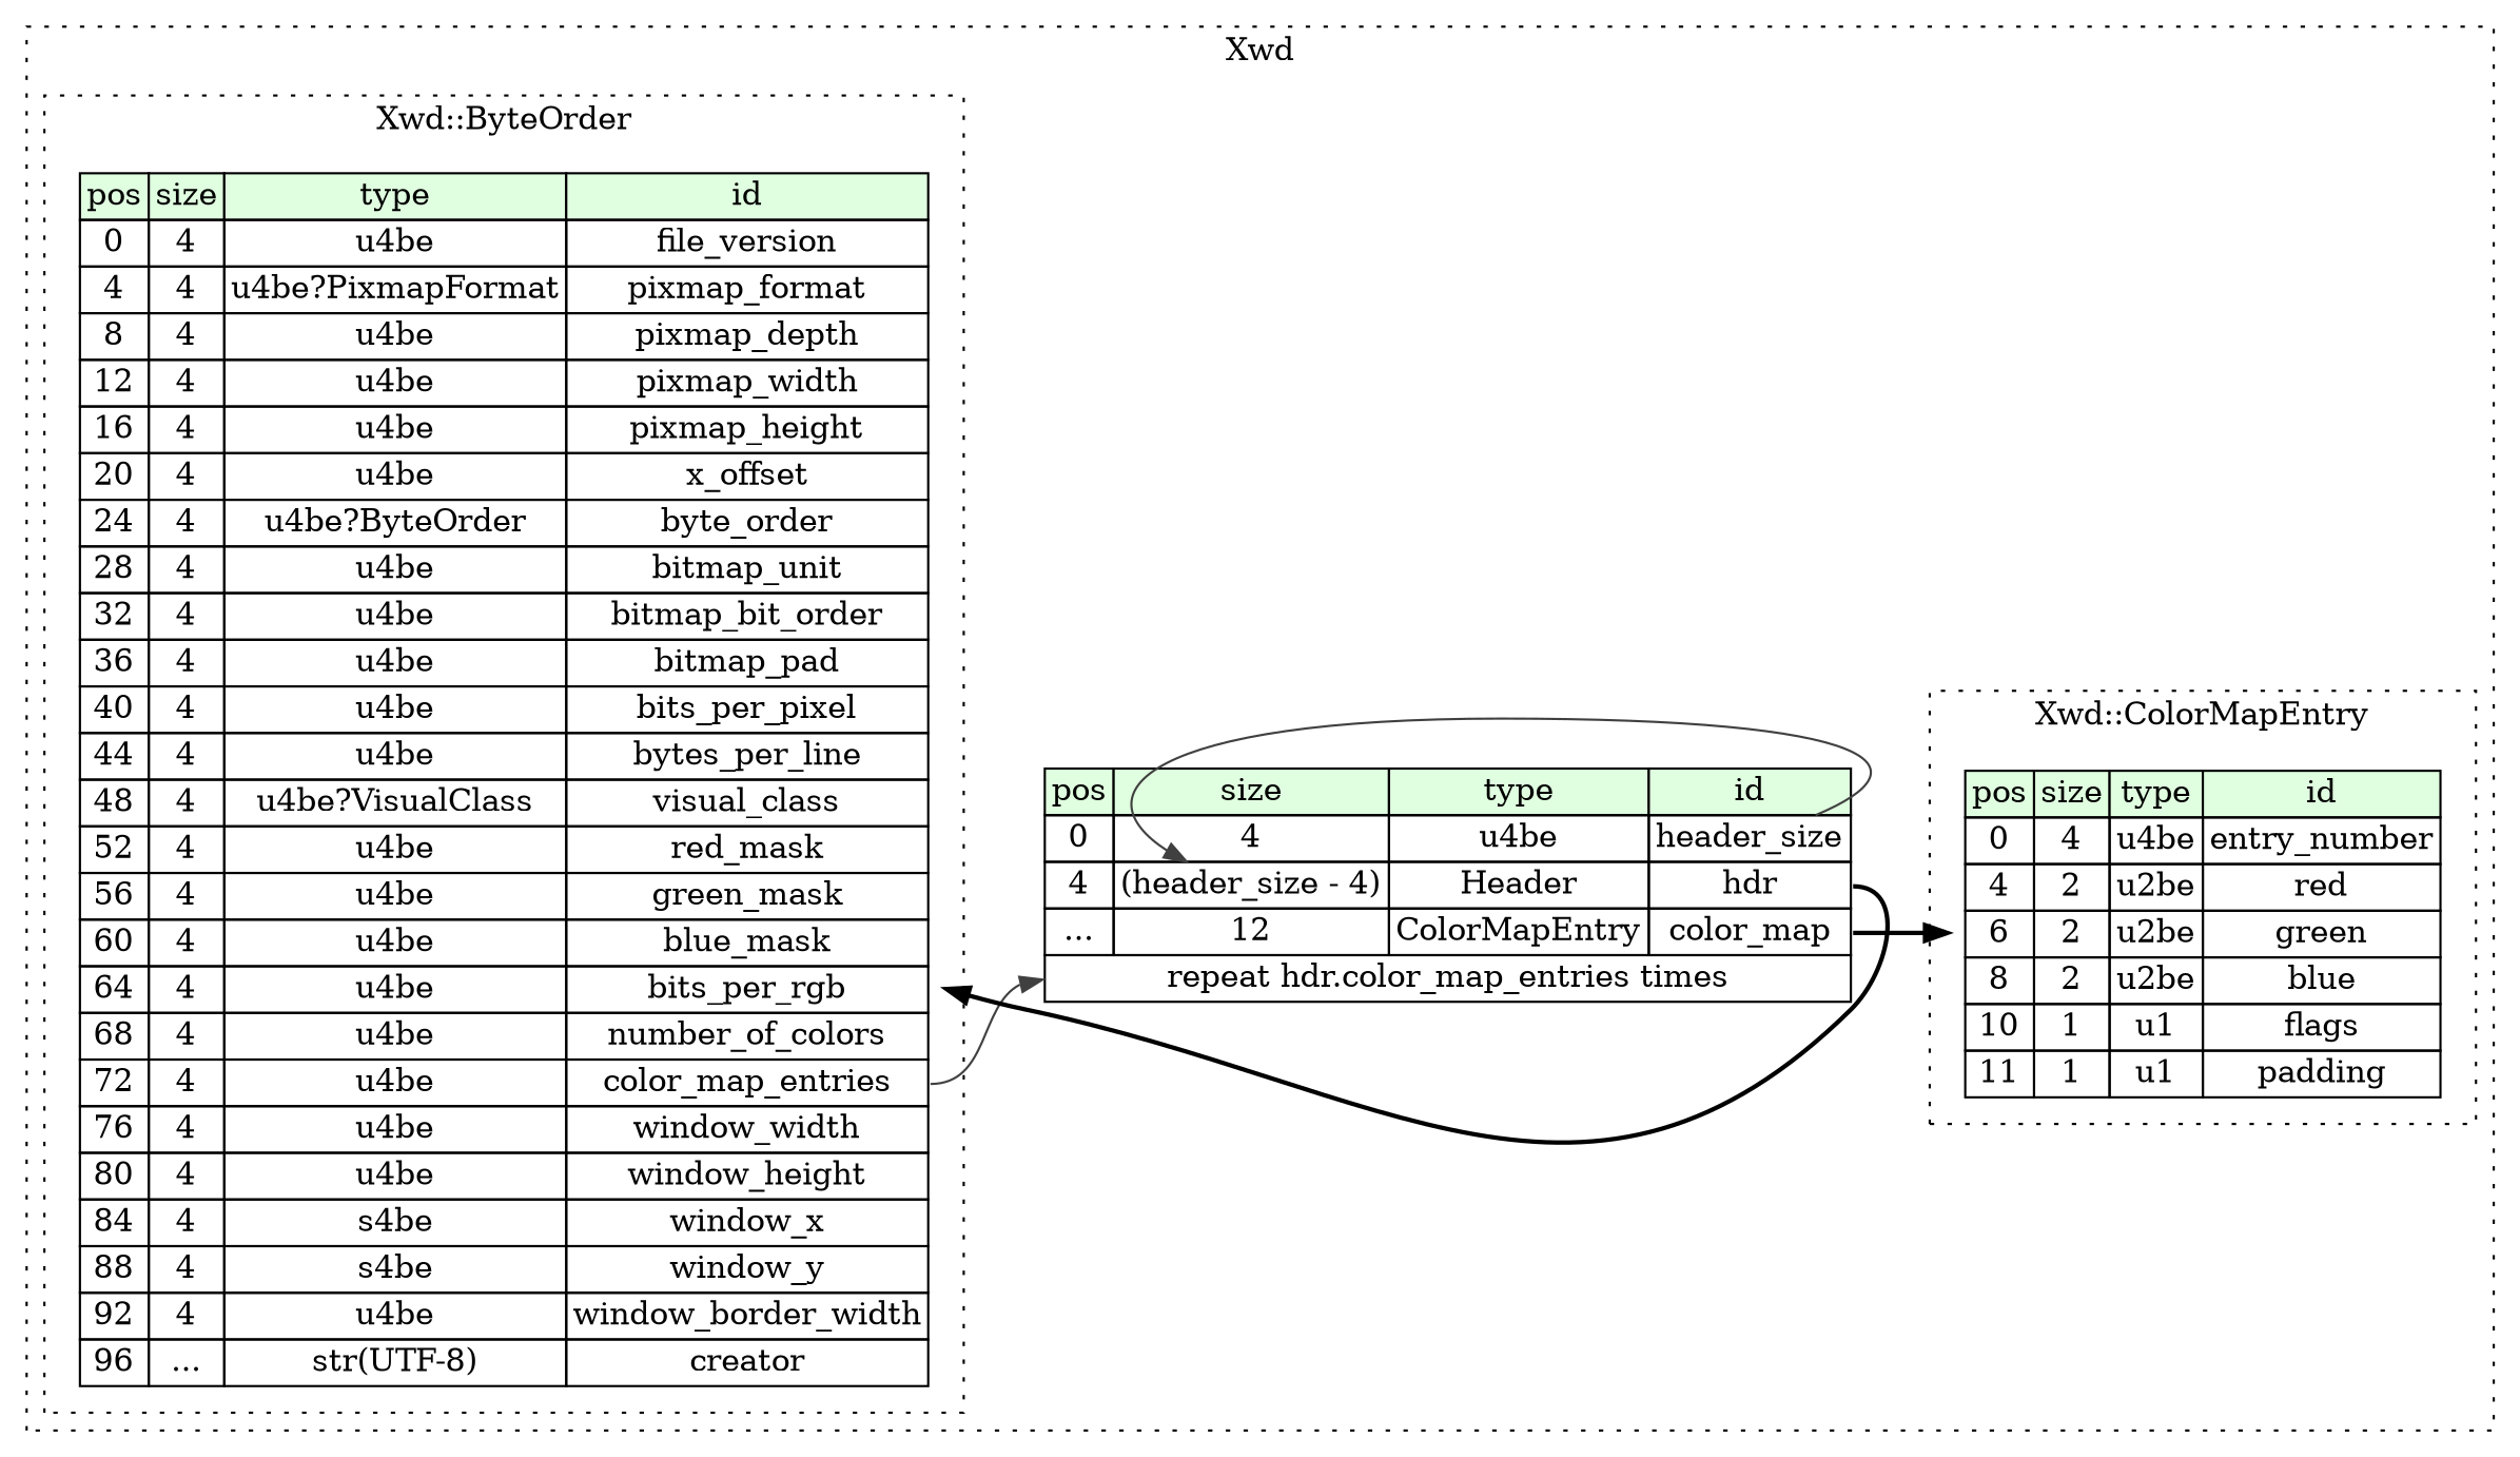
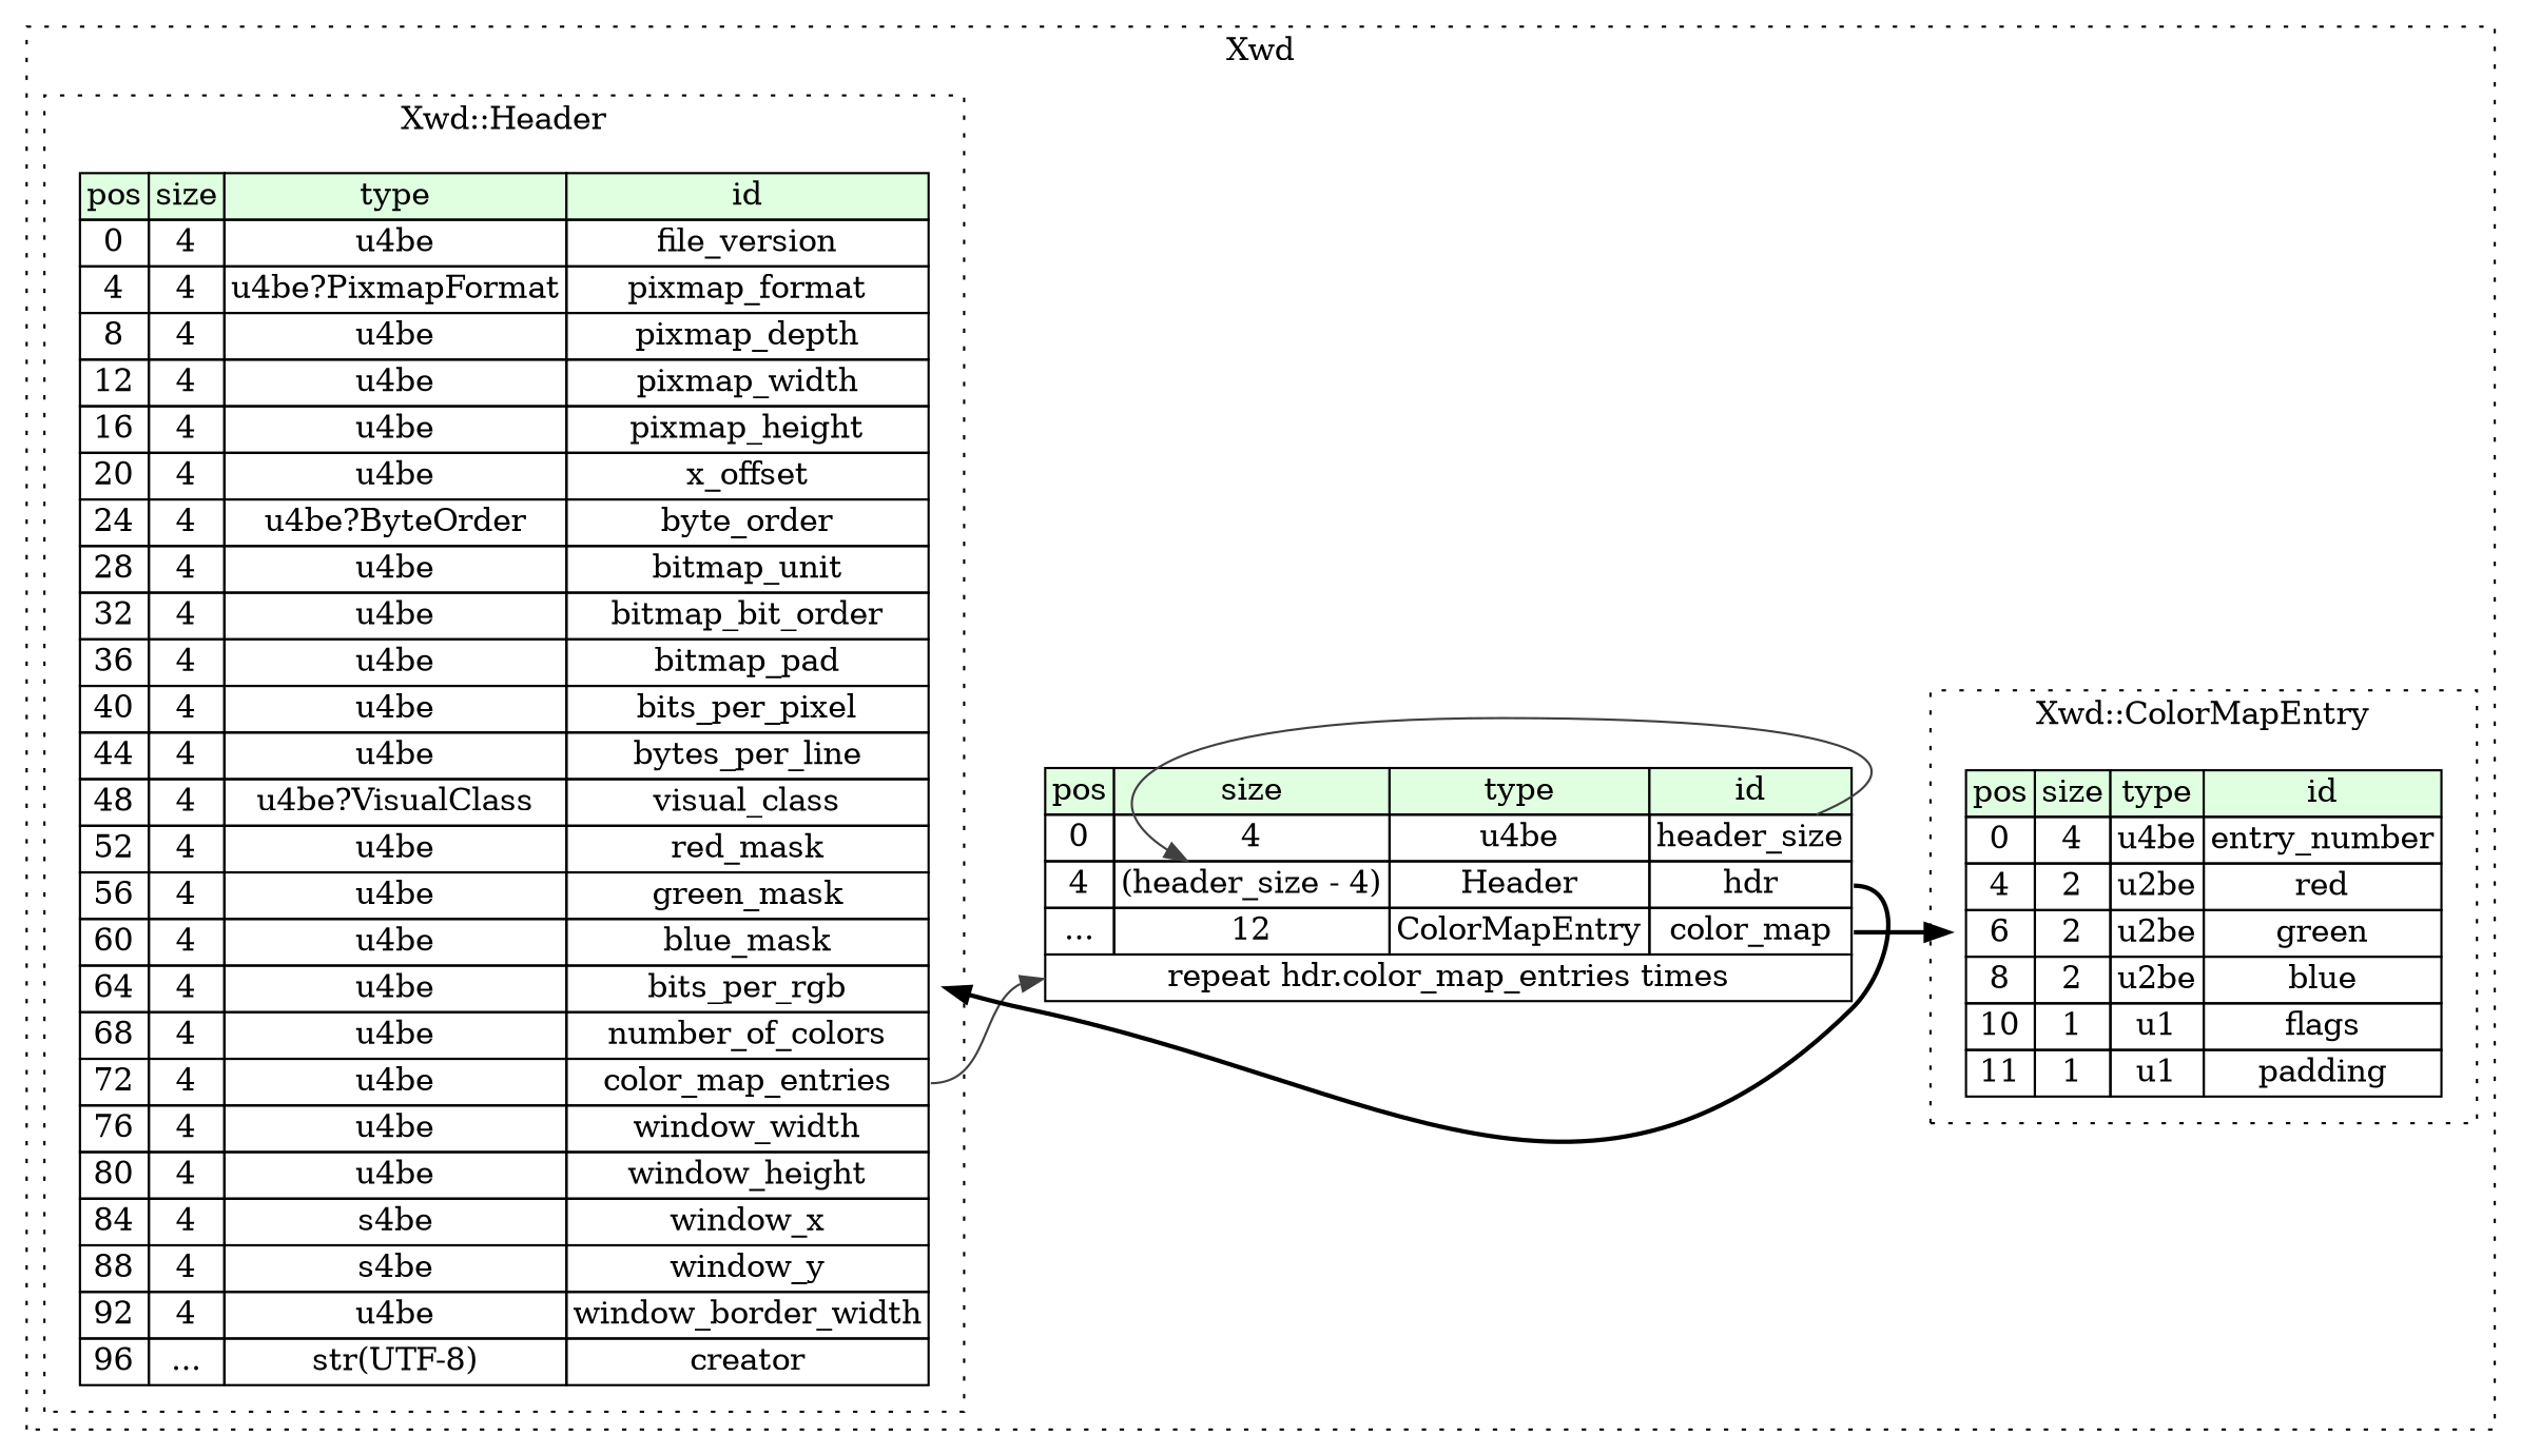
  digraph {
    rankdir=LR
    node [shape=plaintext]
    n1 [label=<<TABLE BORDER="0" CELLBORDER="1" CELLSPACING="0"> 				<TR><TD BGCOLOR="#E0FFE0">pos</TD><TD BGCOLOR="#E0FFE0">size</TD><TD BGCOLOR="#E0FFE0">type</TD><TD BGCOLOR="#E0FFE0">id</TD></TR> 				<TR><TD PORT="file_version_pos">0</TD><TD PORT="file_version_size">4</TD><TD>u4be</TD><TD PORT="file_version_type">file_version</TD></TR> 				<TR><TD PORT="pixmap_format_pos">4</TD><TD PORT="pixmap_format_size">4</TD><TD>u4be?PixmapFormat</TD><TD PORT="pixmap_format_type">pixmap_format</TD></TR> 				<TR><TD PORT="pixmap_depth_pos">8</TD><TD PORT="pixmap_depth_size">4</TD><TD>u4be</TD><TD PORT="pixmap_depth_type">pixmap_depth</TD></TR> 				<TR><TD PORT="pixmap_width_pos">12</TD><TD PORT="pixmap_width_size">4</TD><TD>u4be</TD><TD PORT="pixmap_width_type">pixmap_width</TD></TR> 				<TR><TD PORT="pixmap_height_pos">16</TD><TD PORT="pixmap_height_size">4</TD><TD>u4be</TD><TD PORT="pixmap_height_type">pixmap_height</TD></TR> 				<TR><TD PORT="x_offset_pos">20</TD><TD PORT="x_offset_size">4</TD><TD>u4be</TD><TD PORT="x_offset_type">x_offset</TD></TR> 				<TR><TD PORT="byte_order_pos">24</TD><TD PORT="byte_order_size">4</TD><TD>u4be?ByteOrder</TD><TD PORT="byte_order_type">byte_order</TD></TR> 				<TR><TD PORT="bitmap_unit_pos">28</TD><TD PORT="bitmap_unit_size">4</TD><TD>u4be</TD><TD PORT="bitmap_unit_type">bitmap_unit</TD></TR> 				<TR><TD PORT="bitmap_bit_order_pos">32</TD><TD PORT="bitmap_bit_order_size">4</TD><TD>u4be</TD><TD PORT="bitmap_bit_order_type">bitmap_bit_order</TD></TR> 				<TR><TD PORT="bitmap_pad_pos">36</TD><TD PORT="bitmap_pad_size">4</TD><TD>u4be</TD><TD PORT="bitmap_pad_type">bitmap_pad</TD></TR> 				<TR><TD PORT="bits_per_pixel_pos">40</TD><TD PORT="bits_per_pixel_size">4</TD><TD>u4be</TD><TD PORT="bits_per_pixel_type">bits_per_pixel</TD></TR> 				<TR><TD PORT="bytes_per_line_pos">44</TD><TD PORT="bytes_per_line_size">4</TD><TD>u4be</TD><TD PORT="bytes_per_line_type">bytes_per_line</TD></TR> 				<TR><TD PORT="visual_class_pos">48</TD><TD PORT="visual_class_size">4</TD><TD>u4be?VisualClass</TD><TD PORT="visual_class_type">visual_class</TD></TR> 				<TR><TD PORT="red_mask_pos">52</TD><TD PORT="red_mask_size">4</TD><TD>u4be</TD><TD PORT="red_mask_type">red_mask</TD></TR> 				<TR><TD PORT="green_mask_pos">56</TD><TD PORT="green_mask_size">4</TD><TD>u4be</TD><TD PORT="green_mask_type">green_mask</TD></TR> 				<TR><TD PORT="blue_mask_pos">60</TD><TD PORT="blue_mask_size">4</TD><TD>u4be</TD><TD PORT="blue_mask_type">blue_mask</TD></TR> 				<TR><TD PORT="bits_per_rgb_pos">64</TD><TD PORT="bits_per_rgb_size">4</TD><TD>u4be</TD><TD PORT="bits_per_rgb_type">bits_per_rgb</TD></TR> 				<TR><TD PORT="number_of_colors_pos">68</TD><TD PORT="number_of_colors_size">4</TD><TD>u4be</TD><TD PORT="number_of_colors_type">number_of_colors</TD></TR> 				<TR><TD PORT="color_map_entries_pos">72</TD><TD PORT="color_map_entries_size">4</TD><TD>u4be</TD><TD PORT="color_map_entries_type">color_map_entries</TD></TR> 				<TR><TD PORT="window_width_pos">76</TD><TD PORT="window_width_size">4</TD><TD>u4be</TD><TD PORT="window_width_type">window_width</TD></TR> 				<TR><TD PORT="window_height_pos">80</TD><TD PORT="window_height_size">4</TD><TD>u4be</TD><TD PORT="window_height_type">window_height</TD></TR> 				<TR><TD PORT="window_x_pos">84</TD><TD PORT="window_x_size">4</TD><TD>s4be</TD><TD PORT="window_x_type">window_x</TD></TR> 				<TR><TD PORT="window_y_pos">88</TD><TD PORT="window_y_size">4</TD><TD>s4be</TD><TD PORT="window_y_type">window_y</TD></TR> 				<TR><TD PORT="window_border_width_pos">92</TD><TD PORT="window_border_width_size">4</TD><TD>u4be</TD><TD PORT="window_border_width_type">window_border_width</TD></TR> 				<TR><TD PORT="creator_pos">96</TD><TD PORT="creator_size">...</TD><TD>str(UTF-8)</TD><TD PORT="creator_type">creator</TD></TR> 			</TABLE>>]
    n2 [label=<<TABLE BORDER="0" CELLBORDER="1" CELLSPACING="0"> 				<TR><TD BGCOLOR="#E0FFE0">pos</TD><TD BGCOLOR="#E0FFE0">size</TD><TD BGCOLOR="#E0FFE0">type</TD><TD BGCOLOR="#E0FFE0">id</TD></TR> 				<TR><TD PORT="entry_number_pos">0</TD><TD PORT="entry_number_size">4</TD><TD>u4be</TD><TD PORT="entry_number_type">entry_number</TD></TR> 				<TR><TD PORT="red_pos">4</TD><TD PORT="red_size">2</TD><TD>u2be</TD><TD PORT="red_type">red</TD></TR> 				<TR><TD PORT="green_pos">6</TD><TD PORT="green_size">2</TD><TD>u2be</TD><TD PORT="green_type">green</TD></TR> 				<TR><TD PORT="blue_pos">8</TD><TD PORT="blue_size">2</TD><TD>u2be</TD><TD PORT="blue_type">blue</TD></TR> 				<TR><TD PORT="flags_pos">10</TD><TD PORT="flags_size">1</TD><TD>u1</TD><TD PORT="flags_type">flags</TD></TR> 				<TR><TD PORT="padding_pos">11</TD><TD PORT="padding_size">1</TD><TD>u1</TD><TD PORT="padding_type">padding</TD></TR> 			</TABLE>>]
    n3 [label=<<TABLE BORDER="0" CELLBORDER="1" CELLSPACING="0"> 			<TR><TD BGCOLOR="#E0FFE0">pos</TD><TD BGCOLOR="#E0FFE0">size</TD><TD BGCOLOR="#E0FFE0">type</TD><TD BGCOLOR="#E0FFE0">id</TD></TR> 			<TR><TD PORT="header_size_pos">0</TD><TD PORT="header_size_size">4</TD><TD>u4be</TD><TD PORT="header_size_type">header_size</TD></TR> 			<TR><TD PORT="hdr_pos">4</TD><TD PORT="hdr_size">(header_size - 4)</TD><TD>Header</TD><TD PORT="hdr_type">hdr</TD></TR> 			<TR><TD PORT="color_map_pos">...</TD><TD PORT="color_map_size">12</TD><TD>ColorMapEntry</TD><TD PORT="color_map_type">color_map</TD></TR> 			<TR><TD COLSPAN="4" PORT="color_map__repeat">repeat hdr.color_map_entries times</TD></TR> 		</TABLE>>]
    subgraph cluster_1 {
      label=Xwd
      style=dotted
      n3
      subgraph cluster_2 {
-       label="Xwd::ByteOrder"
+       label="Xwd::Header"
        style=dotted
        n1
      }
      subgraph cluster_3 {
        label="Xwd::ColorMapEntry"
        style=dotted
        n2
      }
    }
    n1 -> n3 [color="#404040" headport=color_map__repeat tailport=color_map_entries_type]
    n3 -> n1 [style=bold tailport=hdr_type]
    n3 -> n2 [style=bold tailport=color_map_type]
    n3 -> n3 [color="#404040" headport=hdr_size tailport=header_size_type]
  }
